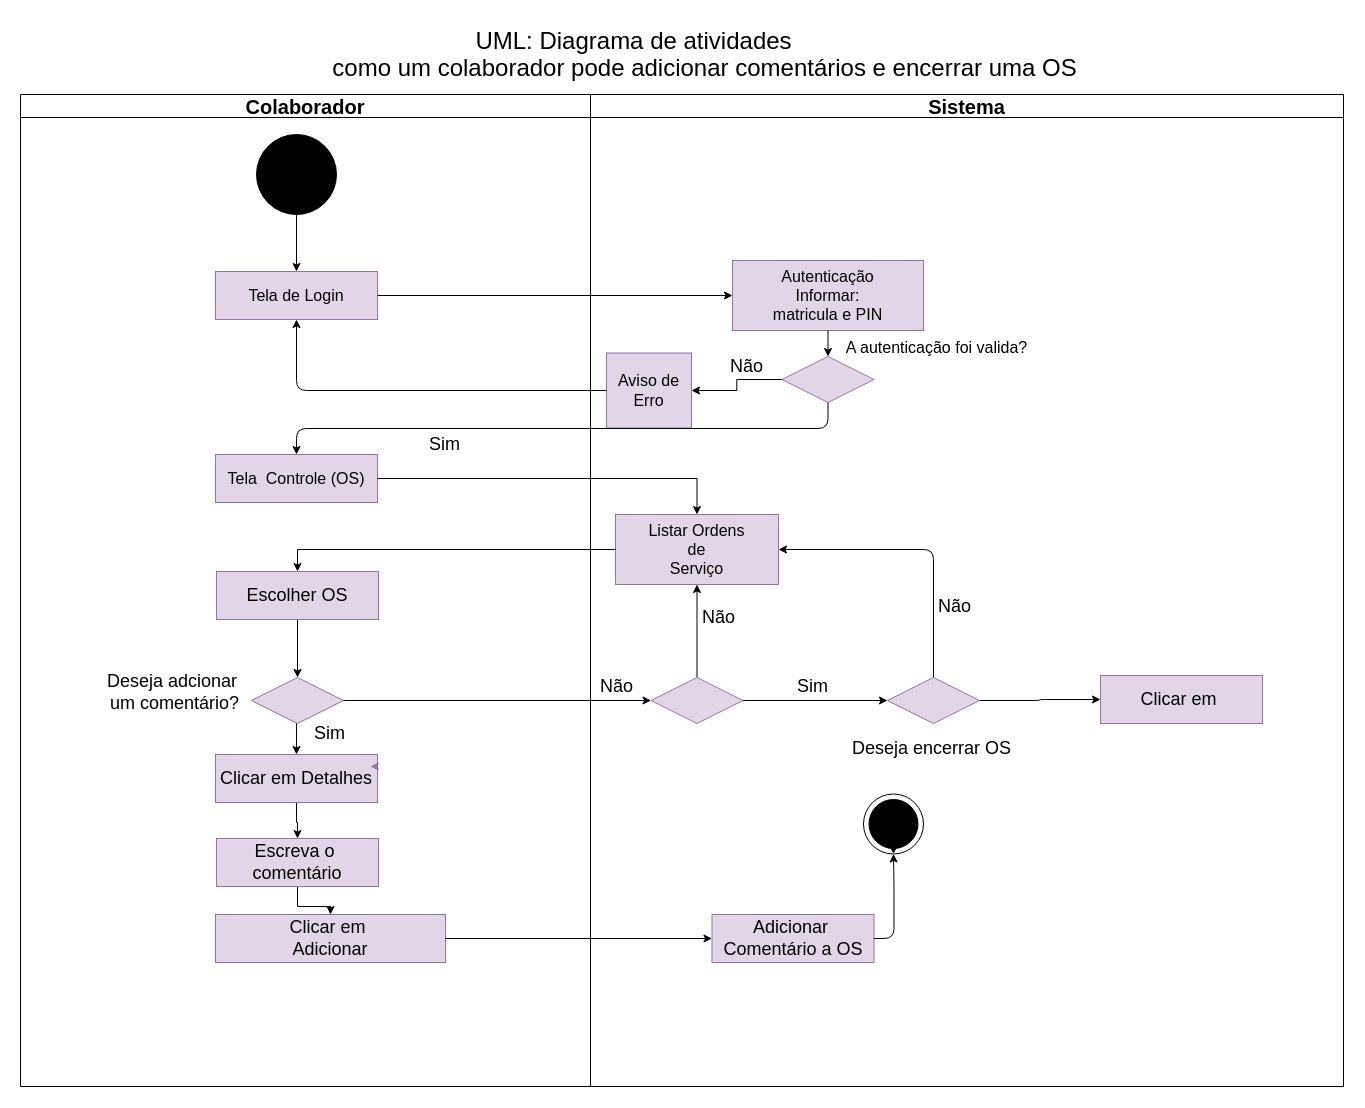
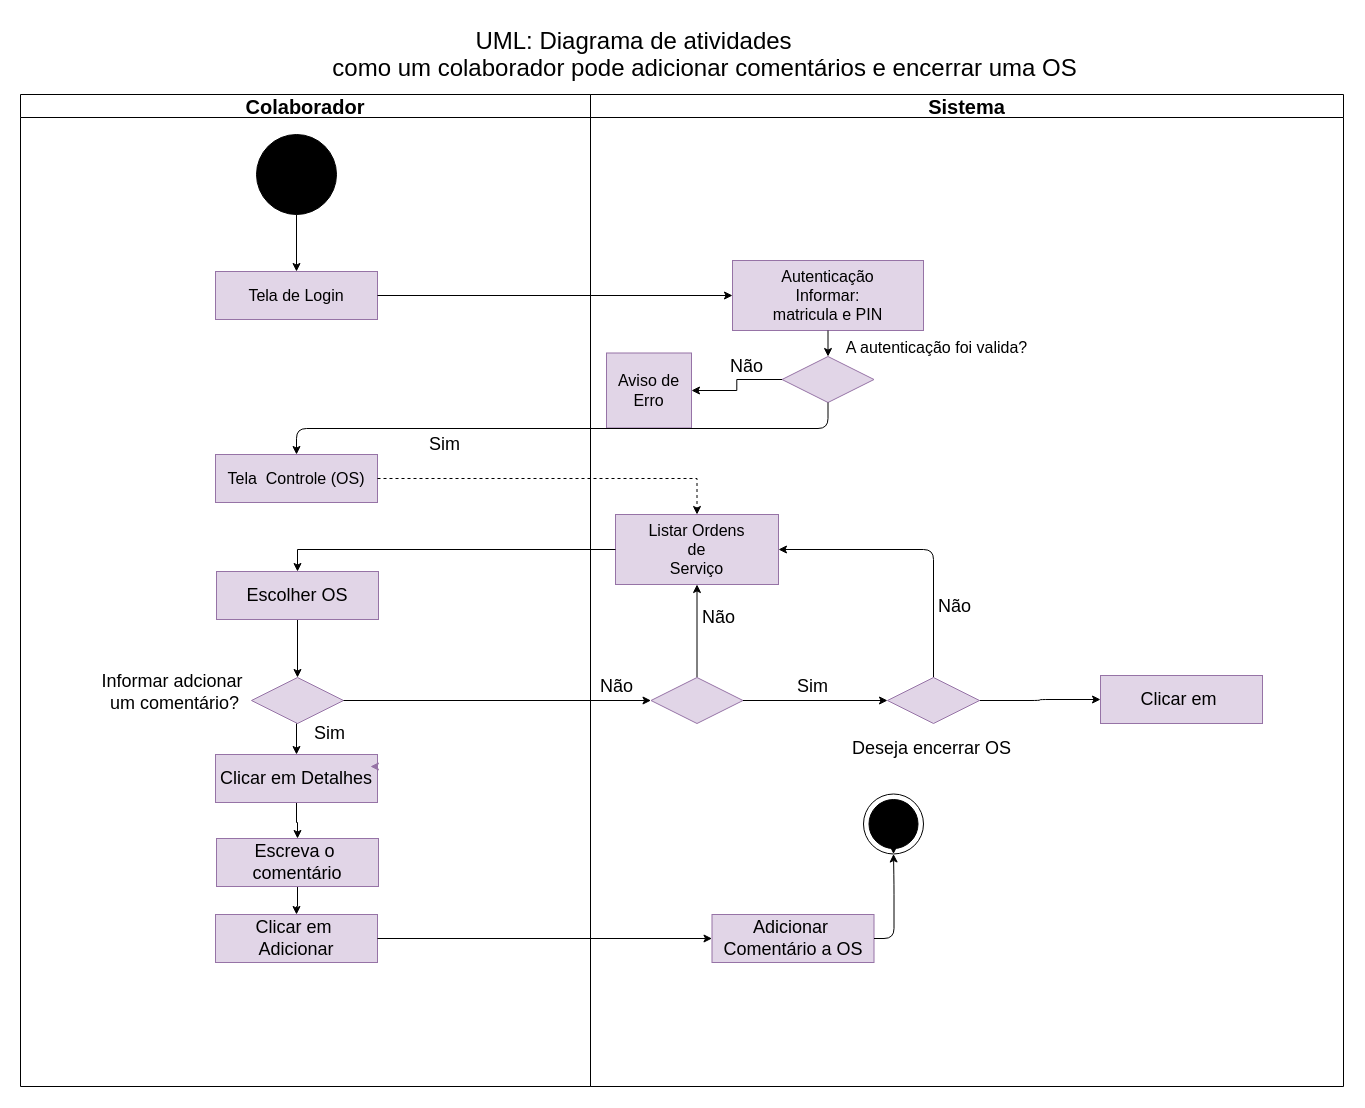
  <mxCell id="0" />
  <mxCell id="1" parent="0" />
  <mxCell id="2" value="&lt;font face=&quot;Helvetica&quot; style=&quot;font-size: 20px;&quot;&gt;Colaborador&lt;/font&gt;" style="swimlane;whiteSpace=wrap;html=1;hachureGap=4;fontFamily=Architects Daughter;fontSource=https%3A%2F%2Ffonts.googleapis.com%2Fcss%3Ffamily%3DArchitects%2BDaughter;fontSize=20;strokeWidth=1;labelBackgroundColor=none;rounded=0;" vertex="1" parent="1"><mxGeometry x="20" y="94" width="570" height="992" as="geometry" /></mxCell>
  <mxCell id="3" value="&lt;font size=&quot;3&quot;&gt;Tela de Login&lt;/font&gt;" style="rounded=0;whiteSpace=wrap;html=1;labelBackgroundColor=none;fillColor=#e1d5e7;strokeColor=#9673a6;" vertex="1" parent="2"><mxGeometry x="195" y="177" width="162" height="48" as="geometry" /></mxCell>
  <mxCell id="4" value="" style="endArrow=classic;html=1;rounded=0;entryX=0.5;entryY=0;entryDx=0;entryDy=0;exitX=0.5;exitY=1;exitDx=0;exitDy=0;labelBackgroundColor=none;fontColor=default;" edge="1" parent="2" source="5" target="3"><mxGeometry width="50" height="50" relative="1" as="geometry"><mxPoint x="294" y="731" as="sourcePoint" /><mxPoint x="179" y="554" as="targetPoint" /></mxGeometry></mxCell>
  <mxCell id="5" value="" style="ellipse;whiteSpace=wrap;html=1;aspect=fixed;labelBackgroundColor=none;rounded=0;fillColor=#000000;" vertex="1" parent="2"><mxGeometry x="236" y="40" width="80" height="80" as="geometry" /></mxCell>
  <mxCell id="6" value="&lt;font size=&quot;3&quot;&gt;Tela&amp;nbsp; Controle (OS)&lt;/font&gt;" style="rounded=0;whiteSpace=wrap;html=1;labelBackgroundColor=none;fillColor=#e1d5e7;strokeColor=#9673a6;" vertex="1" parent="2"><mxGeometry x="195" y="360" width="162" height="48" as="geometry" /></mxCell>
  <mxCell id="7" value="&lt;font style=&quot;font-size: 18px;&quot;&gt;Sim&lt;/font&gt;" style="text;html=1;align=center;verticalAlign=middle;resizable=0;points=[];autosize=1;strokeColor=none;fillColor=none;labelBackgroundColor=none;rounded=0;" vertex="1" parent="2"><mxGeometry x="399" y="333" width="49" height="34" as="geometry" /></mxCell>
  <mxCell id="8" value="&lt;font style=&quot;font-size: 18px;&quot;&gt;&lt;br&gt;&lt;/font&gt;" style="text;html=1;align=center;verticalAlign=middle;resizable=0;points=[];autosize=1;strokeColor=none;fillColor=none;labelBackgroundColor=none;rounded=0;" vertex="1" parent="2"><mxGeometry x="267.5" y="541" width="18" height="34" as="geometry" /></mxCell>
  <mxCell id="9" style="edgeStyle=orthogonalEdgeStyle;rounded=0;orthogonalLoop=1;jettySize=auto;html=1;exitX=0.5;exitY=1;exitDx=0;exitDy=0;entryX=0.5;entryY=0;entryDx=0;entryDy=0;labelBackgroundColor=none;fontColor=default;" edge="1" parent="2" source="10" target="14"><mxGeometry relative="1" as="geometry" /></mxCell>
  <mxCell id="10" value="&lt;font style=&quot;font-size: 18px;&quot;&gt;Escolher OS&lt;/font&gt;" style="rounded=0;whiteSpace=wrap;html=1;labelBackgroundColor=none;fillColor=#e1d5e7;strokeColor=#9673a6;" vertex="1" parent="2"><mxGeometry x="196" y="477" width="162" height="48" as="geometry" /></mxCell>
  <mxCell id="11" style="edgeStyle=orthogonalEdgeStyle;rounded=0;orthogonalLoop=1;jettySize=auto;html=1;entryX=0.5;entryY=0;entryDx=0;entryDy=0;labelBackgroundColor=none;fontColor=default;" edge="1" parent="2" source="12" target="17"><mxGeometry relative="1" as="geometry"><mxPoint x="276.0" y="759.588" as="targetPoint" /></mxGeometry></mxCell>
  <mxCell id="12" value="&lt;font style=&quot;font-size: 18px;&quot;&gt;Clicar em Detalhes&lt;/font&gt;" style="rounded=0;whiteSpace=wrap;html=1;labelBackgroundColor=none;fillColor=#e1d5e7;strokeColor=#9673a6;" vertex="1" parent="2"><mxGeometry x="195" y="660" width="162" height="48" as="geometry" /></mxCell>
  <mxCell id="13" style="edgeStyle=orthogonalEdgeStyle;rounded=0;orthogonalLoop=1;jettySize=auto;html=1;exitX=0.5;exitY=1;exitDx=0;exitDy=0;entryX=0.5;entryY=0;entryDx=0;entryDy=0;labelBackgroundColor=none;fontColor=default;" edge="1" parent="2" source="14" target="12"><mxGeometry relative="1" as="geometry" /></mxCell>
  <mxCell id="14" value="" style="rhombus;whiteSpace=wrap;html=1;labelBackgroundColor=none;rounded=0;fillColor=#e1d5e7;strokeColor=#9673a6;" vertex="1" parent="2"><mxGeometry x="231" y="583" width="92" height="46" as="geometry" /></mxCell>
- <mxCell id="15" value="&lt;font style=&quot;font-size: 18px;&quot;&gt;Deseja adcionar&amp;nbsp;&lt;br&gt;um comentário?&lt;/font&gt;" style="text;html=1;align=center;verticalAlign=middle;resizable=0;points=[];autosize=1;strokeColor=none;fillColor=none;labelBackgroundColor=none;rounded=0;" vertex="1" parent="2"><mxGeometry x="77" y="570.5" width="153" height="55" as="geometry" /></mxCell>
+ <mxCell id="15" value="&lt;font style=&quot;font-size: 18px;&quot;&gt;Informar adcionar&amp;nbsp;&lt;br&gt;um comentário?&lt;/font&gt;" style="text;html=1;align=center;verticalAlign=middle;resizable=0;points=[];autosize=1;strokeColor=none;fillColor=none;labelBackgroundColor=none;rounded=0;" vertex="1" parent="2"><mxGeometry x="77" y="570.5" width="153" height="55" as="geometry" /></mxCell>
  <mxCell id="16" style="edgeStyle=orthogonalEdgeStyle;rounded=0;orthogonalLoop=1;jettySize=auto;html=1;entryX=0.5;entryY=0;entryDx=0;entryDy=0;labelBackgroundColor=none;fontColor=default;" edge="1" parent="2" source="17" target="18"><mxGeometry relative="1" as="geometry" /></mxCell>
  <mxCell id="17" value="&lt;font style=&quot;font-size: 18px;&quot;&gt;Escreva o&amp;nbsp;&lt;br&gt;comentário&lt;br&gt;&lt;/font&gt;" style="rounded=0;whiteSpace=wrap;html=1;labelBackgroundColor=none;fillColor=#e1d5e7;strokeColor=#9673a6;" vertex="1" parent="2"><mxGeometry x="196" y="744" width="162" height="48" as="geometry" /></mxCell>
- <mxCell id="18" value="&lt;font style=&quot;font-size: 18px;&quot;&gt;Clicar em&amp;nbsp;&lt;br&gt;Adicionar&lt;br&gt;&lt;/font&gt;" style="rounded=0;whiteSpace=wrap;html=1;labelBackgroundColor=none;fillColor=#e1d5e7;strokeColor=#9673a6;" vertex="1" parent="2"><mxGeometry x="195" y="820" width="230" height="48" as="geometry" /></mxCell>
+ <mxCell id="18" value="&lt;font style=&quot;font-size: 18px;&quot;&gt;Clicar em&amp;nbsp;&lt;br&gt;Adicionar&lt;br&gt;&lt;/font&gt;" style="rounded=0;whiteSpace=wrap;html=1;labelBackgroundColor=none;fillColor=#e1d5e7;strokeColor=#9673a6;" vertex="1" parent="2"><mxGeometry x="195" y="820" width="162" height="48" as="geometry" /></mxCell>
  <mxCell id="19" value="&lt;font style=&quot;font-size: 18px;&quot;&gt;Sim&lt;/font&gt;" style="text;html=1;align=center;verticalAlign=middle;resizable=0;points=[];autosize=1;strokeColor=none;fillColor=none;labelBackgroundColor=none;rounded=0;" vertex="1" parent="2"><mxGeometry x="284" y="621.5" width="49" height="34" as="geometry" /></mxCell>
  <mxCell id="20" style="edgeStyle=orthogonalEdgeStyle;orthogonalLoop=1;jettySize=auto;html=1;exitX=1;exitY=0.25;exitDx=0;exitDy=0;entryX=0.956;entryY=0.261;entryDx=0;entryDy=0;entryPerimeter=0;fillColor=#e1d5e7;strokeColor=#9673a6;" edge="1" parent="2" source="12" target="12"><mxGeometry relative="1" as="geometry" /></mxCell>
  <mxCell id="21" value="&lt;font face=&quot;Helvetica&quot;&gt;Sistema&lt;/font&gt;" style="swimlane;whiteSpace=wrap;html=1;hachureGap=4;fontFamily=Architects Daughter;fontSource=https%3A%2F%2Ffonts.googleapis.com%2Fcss%3Ffamily%3DArchitects%2BDaughter;fontSize=20;fillColor=none;swimlaneLine=1;shadow=0;strokeWidth=1;perimeterSpacing=0;labelBackgroundColor=none;rounded=0;glass=0;" vertex="1" parent="1"><mxGeometry x="590" y="94" width="753" height="992" as="geometry"><mxRectangle x="10" y="40" width="250" height="40" as="alternateBounds" /></mxGeometry></mxCell>
  <mxCell id="22" value="&lt;font size=&quot;3&quot;&gt;Autenticação&lt;br&gt;Informar:&lt;br&gt;matricula e PIN&lt;br&gt;&lt;/font&gt;" style="rounded=0;whiteSpace=wrap;html=1;labelBackgroundColor=none;fillColor=#e1d5e7;strokeColor=#9673a6;" vertex="1" parent="21"><mxGeometry x="142" y="166" width="191" height="70" as="geometry" /></mxCell>
  <mxCell id="23" value="" style="rhombus;whiteSpace=wrap;html=1;labelBackgroundColor=none;rounded=0;fillColor=#e1d5e7;strokeColor=#9673a6;" vertex="1" parent="21"><mxGeometry x="191.5" y="262" width="92" height="46" as="geometry" /></mxCell>
  <mxCell id="24" style="edgeStyle=orthogonalEdgeStyle;rounded=0;orthogonalLoop=1;jettySize=auto;html=1;exitX=0.5;exitY=1;exitDx=0;exitDy=0;entryX=0.5;entryY=0;entryDx=0;entryDy=0;labelBackgroundColor=none;fontColor=default;" edge="1" parent="21" source="22" target="23"><mxGeometry relative="1" as="geometry" /></mxCell>
  <mxCell id="25" value="&lt;font style=&quot;font-size: 16px;&quot;&gt;A autenticação foi valida?&lt;/font&gt;" style="text;html=1;align=center;verticalAlign=middle;resizable=0;points=[];autosize=1;strokeColor=none;fillColor=none;labelBackgroundColor=none;rounded=0;" vertex="1" parent="21"><mxGeometry x="246" y="237.5" width="199" height="31" as="geometry" /></mxCell>
  <mxCell id="26" value="&lt;font size=&quot;3&quot;&gt;Aviso de Erro&lt;/font&gt;" style="rounded=0;whiteSpace=wrap;html=1;labelBackgroundColor=none;fillColor=#e1d5e7;strokeColor=#9673a6;" vertex="1" parent="21"><mxGeometry x="16" y="258.5" width="85" height="75" as="geometry" /></mxCell>
  <mxCell id="27" style="edgeStyle=orthogonalEdgeStyle;rounded=0;orthogonalLoop=1;jettySize=auto;html=1;exitX=0;exitY=0.5;exitDx=0;exitDy=0;entryX=1;entryY=0.5;entryDx=0;entryDy=0;labelBackgroundColor=none;fontColor=default;" edge="1" parent="21" source="23" target="26"><mxGeometry relative="1" as="geometry"><mxPoint x="92" y="268" as="targetPoint" /></mxGeometry></mxCell>
  <mxCell id="28" value="&lt;font style=&quot;font-size: 18px;&quot;&gt;Não&lt;/font&gt;" style="text;html=1;align=center;verticalAlign=middle;resizable=0;points=[];autosize=1;strokeColor=none;fillColor=none;labelBackgroundColor=none;rounded=0;" vertex="1" parent="21"><mxGeometry x="130" y="255" width="51" height="34" as="geometry" /></mxCell>
  <mxCell id="29" value="" style="ellipse;whiteSpace=wrap;html=1;aspect=fixed;labelBackgroundColor=none;rounded=0;" vertex="1" parent="21"><mxGeometry x="273" y="699.5" width="60" height="60" as="geometry" /></mxCell>
  <mxCell id="30" style="edgeStyle=orthogonalEdgeStyle;rounded=0;orthogonalLoop=1;jettySize=auto;html=1;exitX=1;exitY=0.5;exitDx=0;exitDy=0;entryX=0;entryY=0.5;entryDx=0;entryDy=0;labelBackgroundColor=none;fontColor=default;" edge="1" parent="21" source="32" target="42"><mxGeometry relative="1" as="geometry"><mxPoint x="304" y="605" as="targetPoint" /></mxGeometry></mxCell>
  <mxCell id="31" style="edgeStyle=orthogonalEdgeStyle;orthogonalLoop=1;jettySize=auto;html=1;entryX=0.5;entryY=1;entryDx=0;entryDy=0;" edge="1" parent="21" source="32" target="33"><mxGeometry relative="1" as="geometry" /></mxCell>
  <mxCell id="32" value="" style="rhombus;whiteSpace=wrap;html=1;labelBackgroundColor=none;rounded=0;fillColor=#e1d5e7;strokeColor=#9673a6;" vertex="1" parent="21"><mxGeometry x="60.5" y="583" width="92" height="46" as="geometry" /></mxCell>
  <mxCell id="33" value="&lt;font size=&quot;3&quot;&gt;Listar Ordens&lt;br&gt;de&lt;br&gt;Serviço&lt;br&gt;&lt;/font&gt;" style="rounded=0;whiteSpace=wrap;html=1;labelBackgroundColor=none;fillColor=#e1d5e7;strokeColor=#9673a6;" vertex="1" parent="21"><mxGeometry x="25" y="420" width="163" height="70" as="geometry" /></mxCell>
  <mxCell id="34" style="edgeStyle=orthogonalEdgeStyle;rounded=0;orthogonalLoop=1;jettySize=auto;html=1;exitX=1;exitY=0.5;exitDx=0;exitDy=0;entryX=0.5;entryY=1;entryDx=0;entryDy=0;labelBackgroundColor=none;fontColor=default;" edge="1" parent="21" source="38" target="29"><mxGeometry relative="1" as="geometry" /></mxCell>
  <mxCell id="35" value="&lt;font style=&quot;font-size: 18px;&quot;&gt;Adicionar&amp;nbsp;&lt;br&gt;Comentário a OS&lt;br&gt;&lt;/font&gt;" style="rounded=0;whiteSpace=wrap;html=1;labelBackgroundColor=none;fillColor=#e1d5e7;strokeColor=#9673a6;" vertex="1" parent="21"><mxGeometry x="121.5" y="820" width="162" height="48" as="geometry" /></mxCell>
  <mxCell id="36" value="&lt;font style=&quot;font-size: 18px;&quot;&gt;Não&lt;/font&gt;" style="text;html=1;align=center;verticalAlign=middle;resizable=0;points=[];autosize=1;strokeColor=none;fillColor=none;labelBackgroundColor=none;rounded=0;" vertex="1" parent="21"><mxGeometry y="575" width="51" height="34" as="geometry" /></mxCell>
  <mxCell id="37" value="" style="edgeStyle=orthogonalEdgeStyle;rounded=1;orthogonalLoop=1;jettySize=auto;html=1;exitX=1;exitY=0.5;exitDx=0;exitDy=0;entryX=0.5;entryY=1;entryDx=0;entryDy=0;labelBackgroundColor=none;fontColor=default;" edge="1" parent="21" source="35" target="29"><mxGeometry relative="1" as="geometry"><mxPoint x="77" y="939" as="sourcePoint" /><mxPoint x="97" y="810" as="targetPoint" /></mxGeometry></mxCell>
  <mxCell id="38" value="" style="ellipse;whiteSpace=wrap;html=1;aspect=fixed;labelBackgroundColor=none;rounded=0;fillColor=#000000;" vertex="1" parent="21"><mxGeometry x="278.5" y="705" width="49" height="49" as="geometry" /></mxCell>
  <mxCell id="39" value="&lt;font style=&quot;font-size: 18px;&quot;&gt;Sim&lt;/font&gt;" style="text;html=1;align=center;verticalAlign=middle;resizable=0;points=[];autosize=1;strokeColor=none;fillColor=none;labelBackgroundColor=none;rounded=0;" vertex="1" parent="21"><mxGeometry x="197" y="575" width="49" height="34" as="geometry" /></mxCell>
  <mxCell id="40" style="edgeStyle=orthogonalEdgeStyle;orthogonalLoop=1;jettySize=auto;html=1;exitX=0.5;exitY=0;exitDx=0;exitDy=0;entryX=1;entryY=0.5;entryDx=0;entryDy=0;" edge="1" parent="21" source="42" target="33"><mxGeometry relative="1" as="geometry" /></mxCell>
  <mxCell id="41" style="edgeStyle=orthogonalEdgeStyle;orthogonalLoop=1;jettySize=auto;html=1;exitX=1;exitY=0.5;exitDx=0;exitDy=0;entryX=0;entryY=0.5;entryDx=0;entryDy=0;" edge="1" parent="21" source="42" target="45"><mxGeometry relative="1" as="geometry"><mxPoint x="499" y="605" as="targetPoint" /></mxGeometry></mxCell>
  <mxCell id="42" value="" style="rhombus;whiteSpace=wrap;html=1;labelBackgroundColor=none;rounded=0;fillColor=#e1d5e7;strokeColor=#9673a6;" vertex="1" parent="21"><mxGeometry x="297" y="583" width="92" height="46" as="geometry" /></mxCell>
  <mxCell id="43" value="&lt;font style=&quot;font-size: 18px;&quot;&gt;Deseja encerrar OS&lt;/font&gt;" style="text;html=1;align=center;verticalAlign=middle;resizable=0;points=[];autosize=1;strokeColor=none;fillColor=none;" vertex="1" parent="21"><mxGeometry x="252" y="637" width="177" height="34" as="geometry" /></mxCell>
  <mxCell id="44" value="&lt;font style=&quot;font-size: 18px;&quot;&gt;Não&lt;/font&gt;&lt;br&gt;" style="text;html=1;align=center;verticalAlign=middle;resizable=0;points=[];autosize=1;strokeColor=none;fillColor=none;" vertex="1" parent="21"><mxGeometry x="338" y="495" width="51" height="34" as="geometry" /></mxCell>
  <mxCell id="45" value="&lt;font style=&quot;font-size: 18px;&quot;&gt;Clicar em&amp;nbsp;&lt;br&gt;&lt;/font&gt;" style="rounded=0;whiteSpace=wrap;html=1;labelBackgroundColor=none;fillColor=#e1d5e7;strokeColor=#9673a6;" vertex="1" parent="21"><mxGeometry x="510" y="581" width="162" height="48" as="geometry" /></mxCell>
  <mxCell id="46" style="edgeStyle=orthogonalEdgeStyle;rounded=0;orthogonalLoop=1;jettySize=auto;html=1;exitX=1;exitY=0.5;exitDx=0;exitDy=0;entryX=0;entryY=0.5;entryDx=0;entryDy=0;labelBackgroundColor=none;fontColor=default;" edge="1" parent="1" source="3" target="22"><mxGeometry relative="1" as="geometry" /></mxCell>
  <mxCell id="47" style="edgeStyle=orthogonalEdgeStyle;orthogonalLoop=1;jettySize=auto;html=1;exitX=0.5;exitY=1;exitDx=0;exitDy=0;entryX=0.5;entryY=0;entryDx=0;entryDy=0;labelBackgroundColor=none;fontColor=default;rounded=1;" edge="1" parent="1" source="23" target="6"><mxGeometry relative="1" as="geometry" /></mxCell>
- <mxCell id="48" style="edgeStyle=orthogonalEdgeStyle;rounded=1;orthogonalLoop=1;jettySize=auto;html=1;entryX=0.5;entryY=1;entryDx=0;entryDy=0;labelBackgroundColor=none;fontColor=default;" edge="1" parent="1" source="26" target="3"><mxGeometry relative="1" as="geometry" /></mxCell>
  <mxCell id="49" value="&lt;font style=&quot;font-size: 24px;&quot;&gt;UML: Diagrama de atividades&lt;/font&gt;" style="text;html=1;align=center;verticalAlign=middle;resizable=0;points=[];autosize=1;strokeColor=none;fillColor=none;labelBackgroundColor=none;rounded=0;" vertex="1" parent="1"><mxGeometry x="466" y="20" width="334" height="41" as="geometry" /></mxCell>
- <mxCell id="50" style="edgeStyle=orthogonalEdgeStyle;rounded=0;orthogonalLoop=1;jettySize=auto;html=1;entryX=0.5;entryY=0;entryDx=0;entryDy=0;labelBackgroundColor=none;fontColor=default;" edge="1" parent="1" source="6" target="33"><mxGeometry relative="1" as="geometry"><mxPoint x="251" y="582.706" as="targetPoint" /></mxGeometry></mxCell>
+ <mxCell id="50" style="edgeStyle=orthogonalEdgeStyle;rounded=0;orthogonalLoop=1;jettySize=auto;html=1;entryX=0.5;entryY=0;entryDx=0;entryDy=0;labelBackgroundColor=none;fontColor=default;dashed=1;" edge="1" parent="1" source="6" target="33"><mxGeometry relative="1" as="geometry"><mxPoint x="251" y="582.706" as="targetPoint" /></mxGeometry></mxCell>
  <mxCell id="51" style="edgeStyle=orthogonalEdgeStyle;rounded=0;orthogonalLoop=1;jettySize=auto;html=1;entryX=0.5;entryY=0;entryDx=0;entryDy=0;labelBackgroundColor=none;fontColor=default;" edge="1" parent="1" source="33" target="10"><mxGeometry relative="1" as="geometry"><mxPoint x="549.882" y="539" as="targetPoint" /></mxGeometry></mxCell>
  <mxCell id="52" value="&lt;font style=&quot;font-size: 24px;&quot;&gt;como um colaborador pode adicionar comentários e encerrar uma OS&lt;/font&gt;" style="text;html=1;align=center;verticalAlign=middle;resizable=0;points=[];autosize=1;strokeColor=none;fillColor=none;labelBackgroundColor=none;rounded=0;" vertex="1" parent="1"><mxGeometry x="323" y="47" width="762" height="41" as="geometry" /></mxCell>
  <mxCell id="53" style="edgeStyle=orthogonalEdgeStyle;rounded=0;orthogonalLoop=1;jettySize=auto;html=1;entryX=0;entryY=0.5;entryDx=0;entryDy=0;labelBackgroundColor=none;fontColor=default;" edge="1" parent="1" source="18" target="35"><mxGeometry relative="1" as="geometry"><mxPoint x="715.765" y="938" as="targetPoint" /></mxGeometry></mxCell>
  <mxCell id="54" style="edgeStyle=orthogonalEdgeStyle;rounded=0;orthogonalLoop=1;jettySize=auto;html=1;entryX=0;entryY=0.5;entryDx=0;entryDy=0;labelBackgroundColor=none;fontColor=default;" edge="1" parent="1" source="14" target="32"><mxGeometry relative="1" as="geometry" /></mxCell>
  <mxCell id="55" value="&lt;font style=&quot;font-size: 18px;&quot;&gt;Não&lt;/font&gt;" style="text;html=1;align=center;verticalAlign=middle;resizable=0;points=[];autosize=1;strokeColor=none;fillColor=none;" vertex="1" parent="1"><mxGeometry x="692" y="600" width="51" height="34" as="geometry" /></mxCell>
